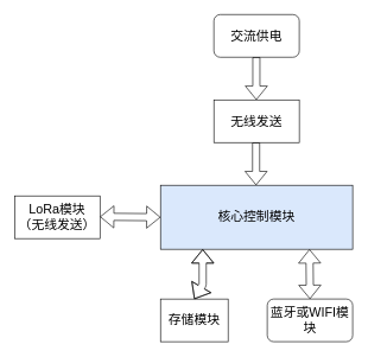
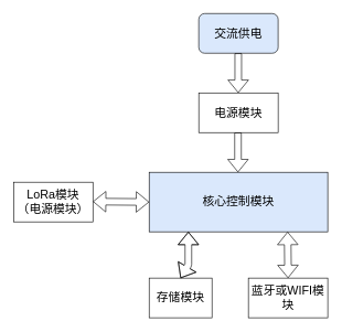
  <mxCell id="0" />
  <mxCell id="1" parent="0" />
- <mxCell id="2" value="无线发送" style="rounded=0;whiteSpace=wrap;html=1;fontSize=18;" vertex="1" parent="1"><mxGeometry x="300" y="140" width="120" height="60" as="geometry" /></mxCell>
+ <mxCell id="2" value="电源模块" style="rounded=0;whiteSpace=wrap;html=1;fontSize=18;" vertex="1" parent="1"><mxGeometry x="300" y="140" width="120" height="60" as="geometry" /></mxCell>
  <mxCell id="3" value="核心控制模块" style="rounded=0;whiteSpace=wrap;html=1;fontSize=18;fillColor=#dae8fc;" vertex="1" parent="1"><mxGeometry x="225" y="260" width="270" height="90" as="geometry" /></mxCell>
- <mxCell id="4" value="LoRa模块&lt;br&gt;（无线发送）" style="rounded=0;whiteSpace=wrap;html=1;fontSize=18;" vertex="1" parent="1"><mxGeometry x="20" y="275" width="120" height="60" as="geometry" /></mxCell>
+ <mxCell id="4" value="LoRa模块&lt;br&gt;（电源模块）" style="rounded=0;whiteSpace=wrap;html=1;fontSize=18;" vertex="1" parent="1"><mxGeometry x="20" y="275" width="120" height="60" as="geometry" /></mxCell>
  <mxCell id="5" value="存储模块" style="rounded=0;whiteSpace=wrap;html=1;fontSize=18;" vertex="1" parent="1"><mxGeometry x="225" y="420" width="95" height="60" as="geometry" /></mxCell>
- <mxCell id="6" value="蓝牙或WIFI模块" style="whiteSpace=wrap;html=1;fontSize=18;rounded=1;" vertex="1" parent="1"><mxGeometry x="375" y="420" width="120" height="60" as="geometry" /></mxCell>
+ <mxCell id="6" value="蓝牙或WIFI模块" style="rounded=0;whiteSpace=wrap;html=1;fontSize=18;" vertex="1" parent="1"><mxGeometry x="375" y="420" width="120" height="60" as="geometry" /></mxCell>
  <mxCell id="7" value="" style="shape=flexArrow;endArrow=classic;startArrow=classic;html=1;fontSize=18;exitX=0.5;exitY=0;exitDx=0;exitDy=0;" edge="1" parent="1" source="5"><mxGeometry width="50" height="50" relative="1" as="geometry"><mxPoint x="284.29" y="414" as="sourcePoint" /><mxPoint x="284.29" y="350" as="targetPoint" /><Array as="points"><mxPoint x="284.29" y="400" /></Array></mxGeometry></mxCell>
  <mxCell id="8" value="" style="shape=flexArrow;endArrow=classic;startArrow=classic;html=1;fontSize=18;exitX=0.5;exitY=0;exitDx=0;exitDy=0;" edge="1" parent="1" source="6"><mxGeometry width="50" height="50" relative="1" as="geometry"><mxPoint x="434.29" y="414" as="sourcePoint" /><mxPoint x="434.29" y="350" as="targetPoint" /></mxGeometry></mxCell>
  <mxCell id="9" value="" style="shape=flexArrow;endArrow=classic;startArrow=classic;html=1;fontSize=18;exitX=0;exitY=0.5;exitDx=0;exitDy=0;" edge="1" parent="1" source="3"><mxGeometry width="50" height="50" relative="1" as="geometry"><mxPoint x="220" y="304" as="sourcePoint" /><mxPoint x="140" y="304.29" as="targetPoint" /></mxGeometry></mxCell>
  <mxCell id="10" value="" style="shape=flexArrow;endArrow=classic;html=1;fontSize=18;exitX=0.5;exitY=1;exitDx=0;exitDy=0;entryX=0.5;entryY=0;entryDx=0;entryDy=0;" edge="1" parent="1"><mxGeometry width="50" height="50" relative="1" as="geometry"><mxPoint x="359.29" y="200" as="sourcePoint" /><mxPoint x="359.29" y="260" as="targetPoint" /></mxGeometry></mxCell>
- <mxCell id="11" value="交流供电" style="rounded=1;whiteSpace=wrap;html=1;fontSize=18;" vertex="1" parent="1"><mxGeometry x="300" y="20" width="120" height="60" as="geometry" /></mxCell>
+ <mxCell id="11" value="交流供电" style="rounded=1;whiteSpace=wrap;html=1;fontSize=18;fillColor=#dae8fc;" vertex="1" parent="1"><mxGeometry x="300" y="20" width="120" height="60" as="geometry" /></mxCell>
  <mxCell id="12" value="" style="shape=flexArrow;endArrow=classic;html=1;fontSize=18;exitX=0.5;exitY=1;exitDx=0;exitDy=0;entryX=0.5;entryY=0;entryDx=0;entryDy=0;" edge="1" parent="1"><mxGeometry width="50" height="50" relative="1" as="geometry"><mxPoint x="359.66" y="80" as="sourcePoint" /><mxPoint x="359.66" y="140" as="targetPoint" /></mxGeometry></mxCell>
